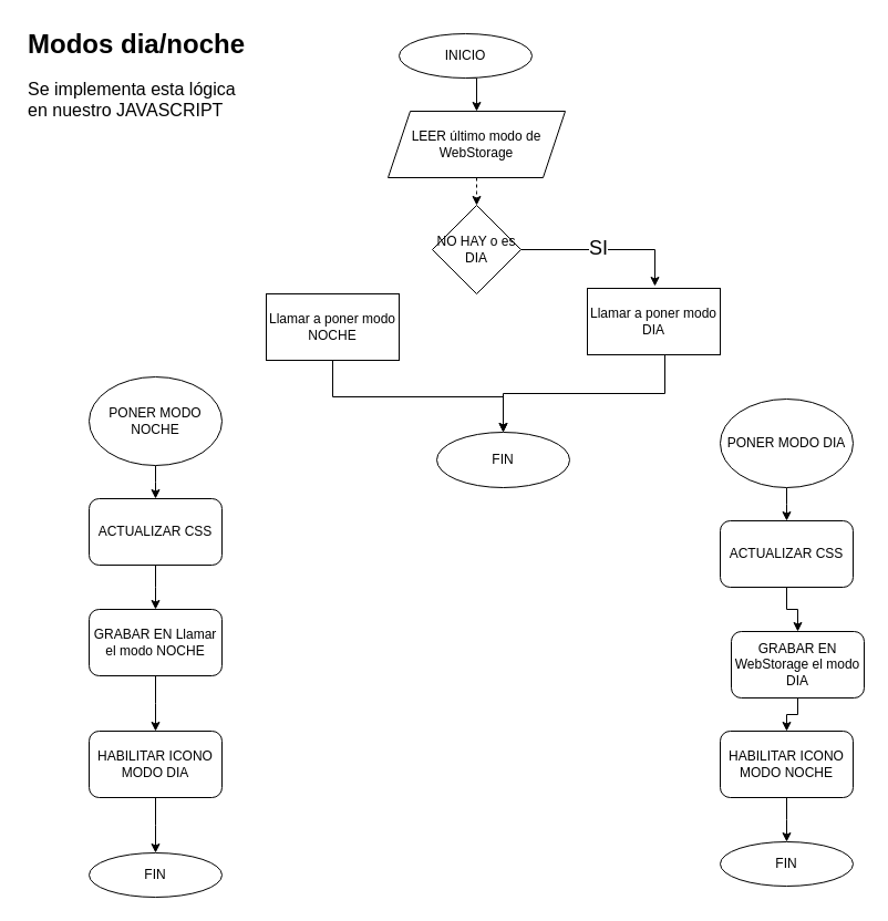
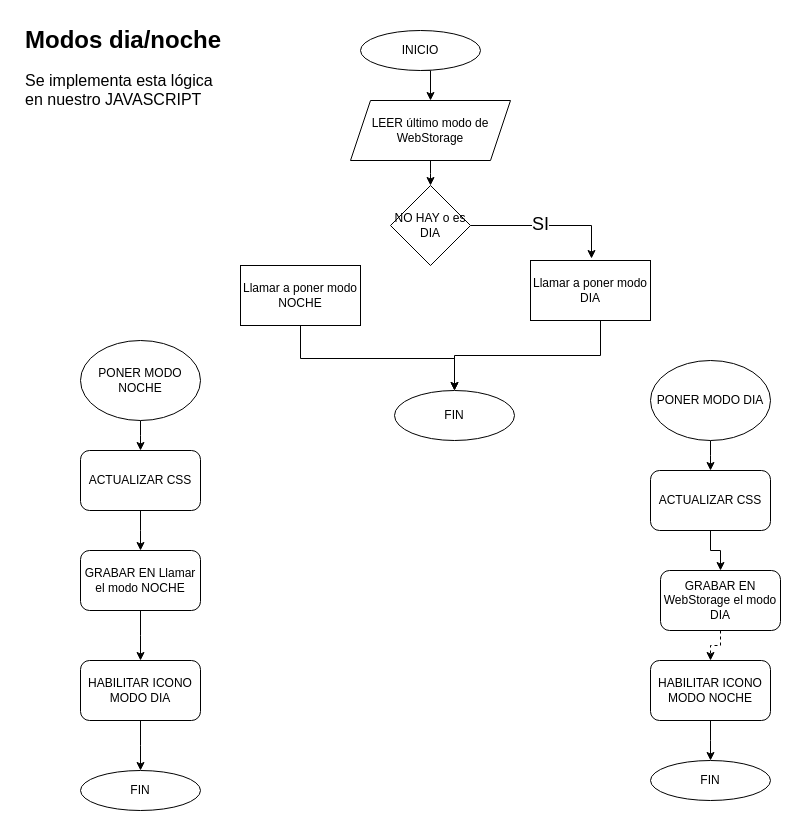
  <mxCell id="0" />
  <mxCell id="1" parent="0" />
  <mxCell id="2" style="edgeStyle=orthogonalEdgeStyle;rounded=0;orthogonalLoop=1;jettySize=auto;html=1;entryX=0.5;entryY=0;entryDx=0;entryDy=0;" edge="1" parent="1" target="4"><mxGeometry relative="1" as="geometry"><mxPoint x="420" y="70" as="sourcePoint" /></mxGeometry></mxCell>
- <mxCell id="3" style="edgeStyle=elbowEdgeStyle;rounded=0;orthogonalLoop=1;jettySize=auto;elbow=vertical;html=1;entryX=0.5;entryY=0;entryDx=0;entryDy=0;dashed=1;" edge="1" parent="1" source="4" target="25"><mxGeometry relative="1" as="geometry" /></mxCell>
+ <mxCell id="3" style="edgeStyle=elbowEdgeStyle;rounded=0;orthogonalLoop=1;jettySize=auto;elbow=vertical;html=1;entryX=0.5;entryY=0;entryDx=0;entryDy=0;" edge="1" parent="1" source="4" target="25"><mxGeometry relative="1" as="geometry" /></mxCell>
  <mxCell id="4" value="LEER último modo de WebStorage" style="shape=parallelogram;perimeter=parallelogramPerimeter;whiteSpace=wrap;html=1;fixedSize=1;" vertex="1" parent="1"><mxGeometry x="350" y="100" width="160" height="60" as="geometry" /></mxCell>
  <mxCell id="5" value="FIN" style="ellipse;whiteSpace=wrap;html=1;" vertex="1" parent="1"><mxGeometry x="394" y="390" width="120" height="50" as="geometry" /></mxCell>
  <mxCell id="6" value="INICIO" style="ellipse;whiteSpace=wrap;html=1;" vertex="1" parent="1"><mxGeometry x="360" y="30" width="120" height="40" as="geometry" /></mxCell>
  <mxCell id="7" style="edgeStyle=elbowEdgeStyle;rounded=0;orthogonalLoop=1;jettySize=auto;elbow=vertical;html=1;" edge="1" parent="1" source="8" target="10"><mxGeometry relative="1" as="geometry" /></mxCell>
  <mxCell id="8" value="PONER MODO DIA" style="ellipse;whiteSpace=wrap;html=1;" vertex="1" parent="1"><mxGeometry x="650" y="360" width="120" height="80" as="geometry" /></mxCell>
  <mxCell id="9" style="edgeStyle=elbowEdgeStyle;rounded=0;orthogonalLoop=1;jettySize=auto;elbow=vertical;html=1;entryX=0.5;entryY=0;entryDx=0;entryDy=0;" edge="1" parent="1" source="10" target="12"><mxGeometry relative="1" as="geometry" /></mxCell>
  <mxCell id="10" value="ACTUALIZAR CSS" style="rounded=1;whiteSpace=wrap;html=1;" vertex="1" parent="1"><mxGeometry x="650" y="470" width="120" height="60" as="geometry" /></mxCell>
- <mxCell id="11" style="edgeStyle=elbowEdgeStyle;rounded=0;orthogonalLoop=1;jettySize=auto;elbow=vertical;html=1;" edge="1" parent="1" source="12" target="29"><mxGeometry relative="1" as="geometry"><mxPoint x="710" y="660" as="targetPoint" /></mxGeometry></mxCell>
+ <mxCell id="11" style="edgeStyle=elbowEdgeStyle;rounded=0;orthogonalLoop=1;jettySize=auto;elbow=vertical;html=1;dashed=1;" edge="1" parent="1" source="12" target="29"><mxGeometry relative="1" as="geometry"><mxPoint x="710" y="660" as="targetPoint" /></mxGeometry></mxCell>
  <mxCell id="12" value="GRABAR EN WebStorage el modo DIA" style="rounded=1;whiteSpace=wrap;html=1;" vertex="1" parent="1"><mxGeometry x="660" y="570" width="120" height="60" as="geometry" /></mxCell>
  <mxCell id="13" style="edgeStyle=elbowEdgeStyle;rounded=0;orthogonalLoop=1;jettySize=auto;elbow=vertical;html=1;entryX=0.5;entryY=0;entryDx=0;entryDy=0;" edge="1" parent="1" source="29" target="14"><mxGeometry relative="1" as="geometry"><mxPoint x="710" y="720" as="sourcePoint" /></mxGeometry></mxCell>
  <mxCell id="14" value="FIN" style="ellipse;whiteSpace=wrap;html=1;" vertex="1" parent="1"><mxGeometry x="650" y="760" width="120" height="40" as="geometry" /></mxCell>
  <mxCell id="15" style="edgeStyle=elbowEdgeStyle;rounded=0;orthogonalLoop=1;jettySize=auto;elbow=vertical;html=1;" edge="1" parent="1" source="16" target="18"><mxGeometry relative="1" as="geometry" /></mxCell>
  <mxCell id="16" value="PONER MODO NOCHE" style="ellipse;whiteSpace=wrap;html=1;" vertex="1" parent="1"><mxGeometry x="80" y="340" width="120" height="80" as="geometry" /></mxCell>
  <mxCell id="17" style="edgeStyle=elbowEdgeStyle;rounded=0;orthogonalLoop=1;jettySize=auto;elbow=vertical;html=1;entryX=0.5;entryY=0;entryDx=0;entryDy=0;" edge="1" parent="1" source="18" target="20"><mxGeometry relative="1" as="geometry" /></mxCell>
  <mxCell id="18" value="ACTUALIZAR CSS" style="rounded=1;whiteSpace=wrap;html=1;" vertex="1" parent="1"><mxGeometry x="80" y="450" width="120" height="60" as="geometry" /></mxCell>
  <mxCell id="19" style="edgeStyle=elbowEdgeStyle;rounded=0;orthogonalLoop=1;jettySize=auto;elbow=vertical;html=1;entryX=0.5;entryY=0;entryDx=0;entryDy=0;" edge="1" parent="1" source="20" target="27"><mxGeometry relative="1" as="geometry"><mxPoint x="140" y="640" as="targetPoint" /></mxGeometry></mxCell>
  <mxCell id="20" value="GRABAR EN Llamar el modo NOCHE" style="rounded=1;whiteSpace=wrap;html=1;" vertex="1" parent="1"><mxGeometry x="80" y="550" width="120" height="60" as="geometry" /></mxCell>
  <mxCell id="21" style="edgeStyle=elbowEdgeStyle;rounded=0;orthogonalLoop=1;jettySize=auto;elbow=vertical;html=1;exitX=0.5;exitY=1;exitDx=0;exitDy=0;" edge="1" parent="1" source="27" target="22"><mxGeometry relative="1" as="geometry"><mxPoint x="140" y="730" as="sourcePoint" /><mxPoint x="140" y="770" as="targetPoint" /></mxGeometry></mxCell>
  <mxCell id="22" value="FIN" style="ellipse;whiteSpace=wrap;html=1;" vertex="1" parent="1"><mxGeometry x="80" y="770" width="120" height="40" as="geometry" /></mxCell>
  <mxCell id="23" style="edgeStyle=elbowEdgeStyle;rounded=0;orthogonalLoop=1;jettySize=auto;elbow=vertical;html=1;entryX=0.425;entryY=-0.033;entryDx=0;entryDy=0;entryPerimeter=0;" edge="1" parent="1" source="25"><mxGeometry relative="1" as="geometry"><mxPoint x="591" y="258.02" as="targetPoint" /><Array as="points"><mxPoint x="530" y="225" /></Array></mxGeometry></mxCell>
  <mxCell id="24" value="&lt;font style=&quot;font-size: 18px;&quot;&gt;SI&lt;/font&gt;" style="edgeLabel;html=1;align=center;verticalAlign=middle;resizable=0;points=[];" vertex="1" connectable="0" parent="23"><mxGeometry x="-0.104" y="2" relative="1" as="geometry"><mxPoint as="offset" /></mxGeometry></mxCell>
  <mxCell id="25" value="NO HAY o es DIA" style="rhombus;whiteSpace=wrap;html=1;" vertex="1" parent="1"><mxGeometry x="390" y="185" width="80" height="80" as="geometry" /></mxCell>
  <mxCell id="26" style="edgeStyle=elbowEdgeStyle;rounded=0;orthogonalLoop=1;jettySize=auto;elbow=vertical;html=1;entryX=0.5;entryY=0;entryDx=0;entryDy=0;" edge="1" parent="1"><mxGeometry relative="1" as="geometry"><mxPoint x="600" y="320" as="sourcePoint" /><mxPoint x="454" y="390" as="targetPoint" /></mxGeometry></mxCell>
  <mxCell id="27" value="HABILITAR ICONO MODO DIA" style="rounded=1;whiteSpace=wrap;html=1;" vertex="1" parent="1"><mxGeometry x="80" y="660" width="120" height="60" as="geometry" /></mxCell>
  <mxCell id="28" style="edgeStyle=elbowEdgeStyle;rounded=0;orthogonalLoop=1;jettySize=auto;elbow=vertical;html=1;entryX=0.5;entryY=0;entryDx=0;entryDy=0;" edge="1" parent="1" source="27" target="27"><mxGeometry relative="1" as="geometry" /></mxCell>
  <mxCell id="29" value="HABILITAR ICONO MODO NOCHE" style="rounded=1;whiteSpace=wrap;html=1;" vertex="1" parent="1"><mxGeometry x="650" y="660" width="120" height="60" as="geometry" /></mxCell>
  <mxCell id="30" value="Llamar a poner modo DIA" style="rounded=0;whiteSpace=wrap;html=1;" vertex="1" parent="1"><mxGeometry x="530" y="260" width="120" height="60" as="geometry" /></mxCell>
  <mxCell id="31" style="edgeStyle=elbowEdgeStyle;rounded=0;orthogonalLoop=1;jettySize=auto;elbow=vertical;html=1;entryX=0.5;entryY=0;entryDx=0;entryDy=0;" edge="1" parent="1" source="32"><mxGeometry relative="1" as="geometry"><mxPoint x="454" y="390" as="targetPoint" /></mxGeometry></mxCell>
  <mxCell id="32" value="Llamar a poner modo NOCHE" style="rounded=0;whiteSpace=wrap;html=1;" vertex="1" parent="1"><mxGeometry x="240" y="265" width="120" height="60" as="geometry" /></mxCell>
  <mxCell id="33" value="&lt;h1&gt;Modos dia/noche&lt;/h1&gt;&lt;p&gt;&lt;font style=&quot;font-size: 16px;&quot;&gt;Se implementa esta lógica en nuestro JAVASCRIPT&lt;/font&gt;&lt;/p&gt;" style="text;html=1;strokeColor=none;fillColor=none;spacing=5;spacingTop=-20;whiteSpace=wrap;overflow=hidden;rounded=0;" vertex="1" parent="1"><mxGeometry x="20" y="20" width="215" height="120" as="geometry" /></mxCell>
